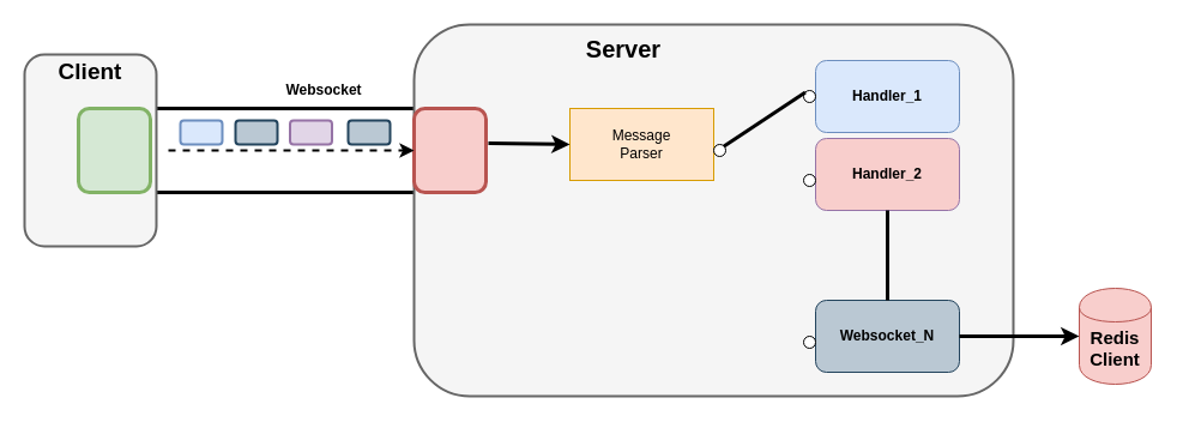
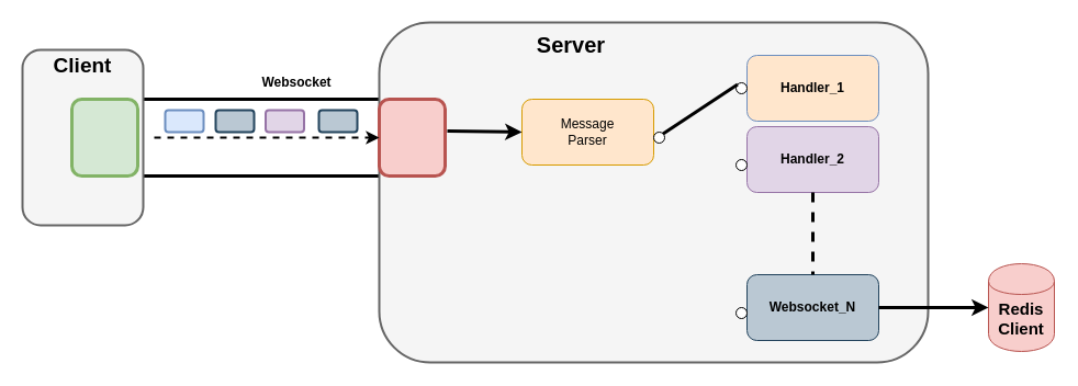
  <mxCell id="0" />
  <mxCell id="1" parent="0" />
  <mxCell id="2" value="" style="rounded=1;whiteSpace=wrap;html=1;strokeWidth=3;" parent="1" vertex="1"><mxGeometry x="120" y="90" width="310" height="70" as="geometry" /></mxCell>
  <mxCell id="3" value="" style="rounded=1;whiteSpace=wrap;html=1;strokeWidth=2;fillColor=#f5f5f5;strokeColor=#666666;fontColor=#333333;" parent="1" vertex="1"><mxGeometry x="20" y="45" width="110" height="160" as="geometry" /></mxCell>
  <mxCell id="4" value="" style="rounded=1;whiteSpace=wrap;html=1;strokeWidth=2;fillColor=#f5f5f5;strokeColor=#666666;fontColor=#333333;" parent="1" vertex="1"><mxGeometry x="345" y="20" width="500" height="310" as="geometry" /></mxCell>
  <mxCell id="5" value="" style="rounded=1;whiteSpace=wrap;html=1;fillColor=#f8cecc;strokeColor=#b85450;strokeWidth=3;" parent="1" vertex="1"><mxGeometry x="345" y="90" width="60" height="70" as="geometry" /></mxCell>
  <mxCell id="6" value="" style="rounded=1;whiteSpace=wrap;html=1;fillColor=#d5e8d4;strokeColor=#82b366;strokeWidth=3;" parent="1" vertex="1"><mxGeometry x="65" y="90" width="60" height="70" as="geometry" /></mxCell>
  <mxCell id="7" value="" style="endArrow=classic;html=1;entryX=0;entryY=0.5;entryDx=0;entryDy=0;strokeWidth=2;dashed=1;" parent="1" target="5" edge="1"><mxGeometry width="50" height="50" relative="1" as="geometry"><mxPoint x="140" y="125" as="sourcePoint" /><mxPoint x="340" y="127" as="targetPoint" /></mxGeometry></mxCell>
- <mxCell id="8" value="Message&lt;br&gt;Parser" style="whiteSpace=wrap;html=1;fillColor=#ffe6cc;strokeColor=#d79b00;rounded=0;" parent="1" vertex="1"><mxGeometry x="475" y="90" width="120" height="60" as="geometry" /></mxCell>
- <mxCell id="9" value="&lt;b&gt;Handler_1&lt;/b&gt;" style="rounded=1;whiteSpace=wrap;html=1;fillColor=#dae8fc;strokeColor=#6c8ebf;" parent="1" vertex="1"><mxGeometry x="680" y="50" width="120" height="60" as="geometry" /></mxCell>
+ <mxCell id="8" value="Message&lt;br&gt;Parser" style="rounded=1;whiteSpace=wrap;html=1;fillColor=#ffe6cc;strokeColor=#d79b00;" parent="1" vertex="1"><mxGeometry x="475" y="90" width="120" height="60" as="geometry" /></mxCell>
+ <mxCell id="9" value="&lt;b&gt;Handler_1&lt;/b&gt;" style="rounded=1;whiteSpace=wrap;html=1;fillColor=#ffe6cc;strokeColor=#6c8ebf;" parent="1" vertex="1"><mxGeometry x="680" y="50" width="120" height="60" as="geometry" /></mxCell>
  <mxCell id="10" value="" style="endArrow=classic;html=1;strokeWidth=3;exitX=1.033;exitY=0.414;exitDx=0;exitDy=0;entryX=0;entryY=0.5;entryDx=0;entryDy=0;exitPerimeter=0;" parent="1" source="5" target="8" edge="1"><mxGeometry width="50" height="50" relative="1" as="geometry"><mxPoint x="135" y="320" as="sourcePoint" /><mxPoint x="185" y="270" as="targetPoint" /></mxGeometry></mxCell>
- <mxCell id="11" value="&lt;b&gt;Handler_2&lt;/b&gt;" style="rounded=1;whiteSpace=wrap;html=1;fillColor=#f8cecc;strokeColor=#9673a6;" parent="1" vertex="1"><mxGeometry x="680" y="115" width="120" height="60" as="geometry" /></mxCell>
+ <mxCell id="11" value="&lt;b&gt;Handler_2&lt;/b&gt;" style="rounded=1;whiteSpace=wrap;html=1;fillColor=#e1d5e7;strokeColor=#9673a6;" parent="1" vertex="1"><mxGeometry x="680" y="115" width="120" height="60" as="geometry" /></mxCell>
  <mxCell id="12" value="&lt;b&gt;Websocket_N&lt;/b&gt;" style="rounded=1;whiteSpace=wrap;html=1;fillColor=#bac8d3;strokeColor=#23445d;" parent="1" vertex="1"><mxGeometry x="680" y="250" width="120" height="60" as="geometry" /></mxCell>
- <mxCell id="13" value="" style="endArrow=none;dashed=0;html=1;strokeWidth=3;exitX=0.5;exitY=1;exitDx=0;exitDy=0;entryX=0.5;entryY=0;entryDx=0;entryDy=0;" parent="1" source="11" target="12" edge="1"><mxGeometry width="50" height="50" relative="1" as="geometry"><mxPoint x="135" y="420" as="sourcePoint" /><mxPoint x="185" y="370" as="targetPoint" /></mxGeometry></mxCell>
+ <mxCell id="13" value="" style="endArrow=none;dashed=1;html=1;strokeWidth=3;exitX=0.5;exitY=1;exitDx=0;exitDy=0;entryX=0.5;entryY=0;entryDx=0;entryDy=0;" parent="1" source="11" target="12" edge="1"><mxGeometry width="50" height="50" relative="1" as="geometry"><mxPoint x="135" y="420" as="sourcePoint" /><mxPoint x="185" y="370" as="targetPoint" /></mxGeometry></mxCell>
  <mxCell id="14" value="" style="shape=cylinder;whiteSpace=wrap;html=1;boundedLbl=1;backgroundOutline=1;fillColor=#f8cecc;strokeColor=#b85450;" parent="1" vertex="1"><mxGeometry x="900" y="240" width="60" height="80" as="geometry" /></mxCell>
  <mxCell id="15" value="" style="endArrow=classic;html=1;strokeWidth=3;exitX=1;exitY=0.5;exitDx=0;exitDy=0;entryX=0;entryY=0.5;entryDx=0;entryDy=0;" parent="1" source="12" target="14" edge="1"><mxGeometry width="50" height="50" relative="1" as="geometry"><mxPoint x="140" y="400" as="sourcePoint" /><mxPoint x="190" y="350" as="targetPoint" /></mxGeometry></mxCell>
  <mxCell id="16" value="&lt;b&gt;&lt;font style=&quot;font-size: 15px&quot;&gt;Redis Client&lt;/font&gt;&lt;/b&gt;" style="text;html=1;strokeColor=none;fillColor=none;align=center;verticalAlign=middle;whiteSpace=wrap;rounded=0;" parent="1" vertex="1"><mxGeometry x="910" y="280" width="40" height="20" as="geometry" /></mxCell>
  <mxCell id="17" value="" style="ellipse;whiteSpace=wrap;html=1;aspect=fixed;" parent="1" vertex="1"><mxGeometry x="595" y="120" width="10" height="10" as="geometry" /></mxCell>
  <mxCell id="18" value="" style="ellipse;whiteSpace=wrap;html=1;aspect=fixed;" parent="1" vertex="1"><mxGeometry x="670" y="75" width="10" height="10" as="geometry" /></mxCell>
  <mxCell id="19" value="" style="ellipse;whiteSpace=wrap;html=1;aspect=fixed;" parent="1" vertex="1"><mxGeometry x="670" y="145" width="10" height="10" as="geometry" /></mxCell>
  <mxCell id="20" value="" style="endArrow=none;html=1;strokeWidth=3;exitX=1;exitY=0;exitDx=0;exitDy=0;entryX=0;entryY=0;entryDx=0;entryDy=0;" parent="1" source="17" target="18" edge="1"><mxGeometry width="50" height="50" relative="1" as="geometry"><mxPoint x="140" y="400" as="sourcePoint" /><mxPoint x="190" y="350" as="targetPoint" /></mxGeometry></mxCell>
  <mxCell id="21" value="" style="ellipse;whiteSpace=wrap;html=1;aspect=fixed;" parent="1" vertex="1"><mxGeometry x="670" y="280" width="10" height="10" as="geometry" /></mxCell>
  <mxCell id="22" value="&lt;b&gt;Websocket&lt;/b&gt;" style="text;html=1;strokeColor=none;fillColor=none;align=center;verticalAlign=middle;whiteSpace=wrap;rounded=0;" parent="1" vertex="1"><mxGeometry x="250" y="65" width="40" height="20" as="geometry" /></mxCell>
  <mxCell id="23" value="&lt;b&gt;&lt;font style=&quot;font-size: 19px&quot;&gt;Client&lt;/font&gt;&lt;/b&gt;" style="text;html=1;strokeColor=none;fillColor=none;align=center;verticalAlign=middle;whiteSpace=wrap;rounded=0;" parent="1" vertex="1"><mxGeometry x="55" y="50" width="40" height="20" as="geometry" /></mxCell>
  <mxCell id="24" value="&lt;b&gt;&lt;font style=&quot;font-size: 20px&quot;&gt;Server&lt;/font&gt;&lt;/b&gt;" style="text;html=1;strokeColor=none;fillColor=none;align=center;verticalAlign=middle;whiteSpace=wrap;rounded=0;" parent="1" vertex="1"><mxGeometry x="500" y="30" width="40" height="20" as="geometry" /></mxCell>
  <mxCell id="25" value="" style="rounded=1;whiteSpace=wrap;html=1;strokeWidth=2;fillColor=#bac8d3;strokeColor=#23445d;" parent="1" vertex="1"><mxGeometry x="290" y="100" width="35" height="20" as="geometry" /></mxCell>
  <mxCell id="26" value="" style="rounded=1;whiteSpace=wrap;html=1;strokeWidth=2;fillColor=#e1d5e7;strokeColor=#9673a6;" parent="1" vertex="1"><mxGeometry x="241.5" y="100" width="35" height="20" as="geometry" /></mxCell>
  <mxCell id="27" value="" style="rounded=1;whiteSpace=wrap;html=1;strokeWidth=2;fillColor=#dae8fc;strokeColor=#6c8ebf;" parent="1" vertex="1"><mxGeometry x="150" y="100" width="35" height="20" as="geometry" /></mxCell>
  <mxCell id="28" value="" style="rounded=1;whiteSpace=wrap;html=1;strokeWidth=2;fillColor=#bac8d3;strokeColor=#23445d;" parent="1" vertex="1"><mxGeometry x="196" y="100" width="35" height="20" as="geometry" /></mxCell>
